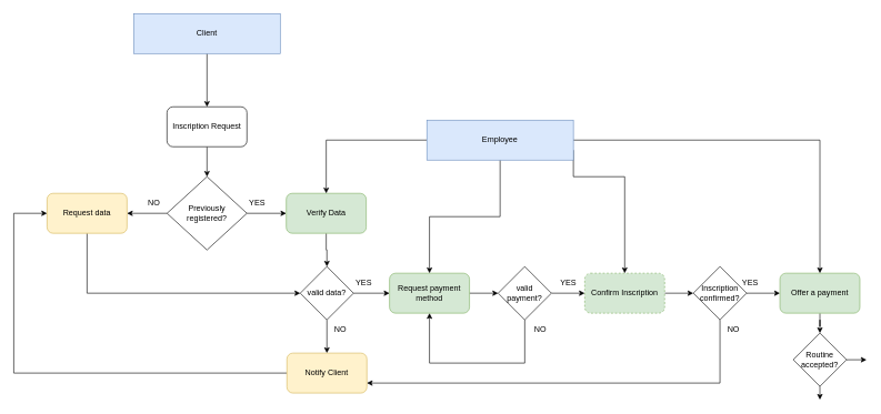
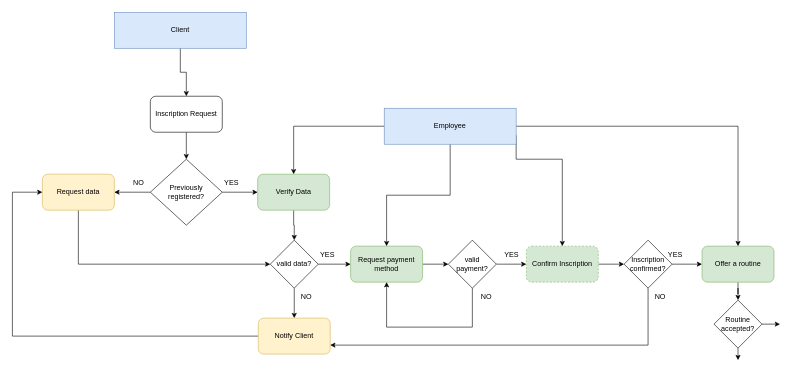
  <mxCell id="0" />
  <mxCell id="1" parent="0" />
  <mxCell id="2" style="edgeStyle=orthogonalEdgeStyle;rounded=0;orthogonalLoop=1;jettySize=auto;html=1;entryX=0.5;entryY=0;entryDx=0;entryDy=0;" edge="1" parent="1" source="3" target="5"><mxGeometry relative="1" as="geometry" /></mxCell>
- <mxCell id="3" value="Client" style="rounded=0;whiteSpace=wrap;html=1;fillColor=#dae8fc;strokeColor=#6c8ebf;" vertex="1" parent="1"><mxGeometry x="200" y="20" width="220" height="60" as="geometry" /></mxCell>
+ <mxCell id="3" value="Client" style="rounded=0;whiteSpace=wrap;html=1;fillColor=#dae8fc;strokeColor=#6c8ebf;" vertex="1" parent="1"><mxGeometry x="190" y="20" width="220" height="60" as="geometry" /></mxCell>
  <mxCell id="4" style="edgeStyle=orthogonalEdgeStyle;rounded=0;orthogonalLoop=1;jettySize=auto;html=1;entryX=0.5;entryY=0;entryDx=0;entryDy=0;" edge="1" parent="1" source="5" target="8"><mxGeometry relative="1" as="geometry" /></mxCell>
  <mxCell id="5" value="Inscription Request" style="rounded=1;whiteSpace=wrap;html=1;" vertex="1" parent="1"><mxGeometry x="250" width="120" height="60" as="geometry" y="160" /></mxCell>
  <mxCell id="6" style="edgeStyle=orthogonalEdgeStyle;rounded=0;orthogonalLoop=1;jettySize=auto;html=1;entryX=0;entryY=0.5;entryDx=0;entryDy=0;" edge="1" parent="1" source="8" target="12"><mxGeometry relative="1" as="geometry"><mxPoint x="430" y="320" as="targetPoint" /></mxGeometry></mxCell>
  <mxCell id="7" style="edgeStyle=orthogonalEdgeStyle;rounded=0;orthogonalLoop=1;jettySize=auto;html=1;entryX=1;entryY=0.5;entryDx=0;entryDy=0;" edge="1" parent="1" source="8" target="30"><mxGeometry relative="1" as="geometry"><mxPoint x="190" y="320" as="targetPoint" /></mxGeometry></mxCell>
  <mxCell id="8" value="Previously registered?" style="rhombus;whiteSpace=wrap;html=1;" vertex="1" parent="1"><mxGeometry x="250" y="265" width="120" height="110" as="geometry" /></mxCell>
  <mxCell id="9" value="YES" style="text;html=1;align=center;verticalAlign=middle;resizable=0;points=[];autosize=1;strokeColor=none;fillColor=none;" vertex="1" parent="1"><mxGeometry x="360" y="290" width="50" height="30" as="geometry" /></mxCell>
  <mxCell id="10" value="NO" style="text;html=1;align=center;verticalAlign=middle;resizable=0;points=[];autosize=1;strokeColor=none;fillColor=none;" vertex="1" parent="1"><mxGeometry x="210" y="290" width="40" height="30" as="geometry" /></mxCell>
  <mxCell id="11" style="edgeStyle=orthogonalEdgeStyle;rounded=0;orthogonalLoop=1;jettySize=auto;html=1;entryX=0.5;entryY=0;entryDx=0;entryDy=0;" edge="1" parent="1" source="12" target="15"><mxGeometry relative="1" as="geometry" /></mxCell>
  <mxCell id="12" value="Verify Data" style="rounded=1;whiteSpace=wrap;html=1;fillColor=#d5e8d4;strokeColor=#82b366;" vertex="1" parent="1"><mxGeometry x="429" y="290" width="120" height="60" as="geometry" /></mxCell>
  <mxCell id="13" style="edgeStyle=orthogonalEdgeStyle;rounded=0;orthogonalLoop=1;jettySize=auto;html=1;entryX=0;entryY=0.5;entryDx=0;entryDy=0;" edge="1" parent="1" source="15" target="17"><mxGeometry relative="1" as="geometry"><mxPoint x="610" y="440" as="targetPoint" /></mxGeometry></mxCell>
  <mxCell id="14" style="edgeStyle=orthogonalEdgeStyle;rounded=0;orthogonalLoop=1;jettySize=auto;html=1;entryX=0.5;entryY=0;entryDx=0;entryDy=0;" edge="1" parent="1" source="15" target="21"><mxGeometry relative="1" as="geometry"><mxPoint x="490" y="530" as="targetPoint" /></mxGeometry></mxCell>
  <mxCell id="15" value="valid data?" style="rhombus;whiteSpace=wrap;html=1;" vertex="1" parent="1"><mxGeometry x="450" y="400" width="80" height="80" as="geometry" /></mxCell>
  <mxCell id="16" style="edgeStyle=orthogonalEdgeStyle;rounded=0;orthogonalLoop=1;jettySize=auto;html=1;entryX=0;entryY=0.5;entryDx=0;entryDy=0;" edge="1" parent="1" source="17" target="24"><mxGeometry relative="1" as="geometry" /></mxCell>
  <mxCell id="17" value="Request payment method" style="rounded=1;whiteSpace=wrap;html=1;fillColor=#d5e8d4;strokeColor=#82b366;" vertex="1" parent="1"><mxGeometry x="584" y="410" width="120" height="60" as="geometry" /></mxCell>
  <mxCell id="18" value="YES" style="text;html=1;align=center;verticalAlign=middle;resizable=0;points=[];autosize=1;strokeColor=none;fillColor=none;" vertex="1" parent="1"><mxGeometry x="520" y="410" width="50" height="30" as="geometry" /></mxCell>
  <mxCell id="19" value="NO" style="text;html=1;align=center;verticalAlign=middle;resizable=0;points=[];autosize=1;strokeColor=none;fillColor=none;" vertex="1" parent="1"><mxGeometry x="490" y="480" width="40" height="30" as="geometry" /></mxCell>
  <mxCell id="20" style="edgeStyle=orthogonalEdgeStyle;rounded=0;orthogonalLoop=1;jettySize=auto;html=1;entryX=0;entryY=0.5;entryDx=0;entryDy=0;" edge="1" parent="1" source="21" target="30"><mxGeometry relative="1" as="geometry"><Array as="points"><mxPoint x="20" y="560" /><mxPoint x="20" y="320" /></Array></mxGeometry></mxCell>
  <mxCell id="21" value="Notify Client" style="rounded=1;whiteSpace=wrap;html=1;fillColor=#fff2cc;strokeColor=#d6b656;" vertex="1" parent="1"><mxGeometry x="430" y="530" width="120" height="60" as="geometry" /></mxCell>
  <mxCell id="22" style="edgeStyle=orthogonalEdgeStyle;rounded=0;orthogonalLoop=1;jettySize=auto;html=1;entryX=0;entryY=0.5;entryDx=0;entryDy=0;" edge="1" parent="1" source="24" target="28"><mxGeometry relative="1" as="geometry"><mxPoint x="880" y="440" as="targetPoint" /></mxGeometry></mxCell>
  <mxCell id="23" style="edgeStyle=orthogonalEdgeStyle;rounded=0;orthogonalLoop=1;jettySize=auto;html=1;entryX=0.5;entryY=1;entryDx=0;entryDy=0;exitX=0.5;exitY=1;exitDx=0;exitDy=0;" edge="1" parent="1" source="24" target="17"><mxGeometry relative="1" as="geometry"><Array as="points"><mxPoint x="787" y="545" /><mxPoint x="644" y="545" /></Array></mxGeometry></mxCell>
  <mxCell id="24" value="valid&lt;br&gt;payment?" style="rhombus;whiteSpace=wrap;html=1;" vertex="1" parent="1"><mxGeometry x="747" y="400" width="80" height="80" as="geometry" /></mxCell>
  <mxCell id="25" value="YES" style="text;html=1;align=center;verticalAlign=middle;resizable=0;points=[];autosize=1;strokeColor=none;fillColor=none;" vertex="1" parent="1"><mxGeometry x="827" y="410" width="50" height="30" as="geometry" /></mxCell>
  <mxCell id="26" value="NO" style="text;html=1;align=center;verticalAlign=middle;resizable=0;points=[];autosize=1;strokeColor=none;fillColor=none;" vertex="1" parent="1"><mxGeometry x="790" y="480" width="40" height="30" as="geometry" /></mxCell>
  <mxCell id="27" style="edgeStyle=orthogonalEdgeStyle;rounded=0;orthogonalLoop=1;jettySize=auto;html=1;entryX=0;entryY=0.5;entryDx=0;entryDy=0;" edge="1" parent="1" source="28" target="33"><mxGeometry relative="1" as="geometry" /></mxCell>
  <mxCell id="28" value="Confirm Inscription" style="rounded=1;whiteSpace=wrap;html=1;fillColor=#d5e8d4;strokeColor=#82b366;dashed=1;" vertex="1" parent="1"><mxGeometry x="877" y="410" width="120" height="60" as="geometry" /></mxCell>
  <mxCell id="29" style="edgeStyle=orthogonalEdgeStyle;rounded=0;orthogonalLoop=1;jettySize=auto;html=1;entryX=0;entryY=0.5;entryDx=0;entryDy=0;" edge="1" parent="1" target="15"><mxGeometry relative="1" as="geometry"><mxPoint x="130" y="350" as="sourcePoint" /><Array as="points"><mxPoint x="130" y="440" /></Array></mxGeometry></mxCell>
  <mxCell id="30" value="Request data" style="rounded=1;whiteSpace=wrap;html=1;fillColor=#fff2cc;strokeColor=#d6b656;" vertex="1" parent="1"><mxGeometry x="70" y="290" width="120" height="60" as="geometry" /></mxCell>
  <mxCell id="31" style="edgeStyle=orthogonalEdgeStyle;rounded=0;orthogonalLoop=1;jettySize=auto;html=1;entryX=1;entryY=0.75;entryDx=0;entryDy=0;" edge="1" parent="1" source="33" target="21"><mxGeometry relative="1" as="geometry"><Array as="points"><mxPoint x="1080" y="575" /></Array></mxGeometry></mxCell>
  <mxCell id="32" style="edgeStyle=orthogonalEdgeStyle;rounded=0;orthogonalLoop=1;jettySize=auto;html=1;entryX=0;entryY=0.5;entryDx=0;entryDy=0;" edge="1" parent="1" source="33" target="37"><mxGeometry relative="1" as="geometry"><mxPoint x="1180" y="440" as="targetPoint" /></mxGeometry></mxCell>
  <mxCell id="33" value="Inscription confirmed?" style="rhombus;whiteSpace=wrap;html=1;" vertex="1" parent="1"><mxGeometry x="1040" y="400" width="80" height="80" as="geometry" /></mxCell>
  <mxCell id="34" value="YES" style="text;html=1;align=center;verticalAlign=middle;resizable=0;points=[];autosize=1;strokeColor=none;fillColor=none;" vertex="1" parent="1"><mxGeometry x="1100" y="410" width="50" height="30" as="geometry" /></mxCell>
  <mxCell id="35" value="NO" style="text;html=1;align=center;verticalAlign=middle;resizable=0;points=[];autosize=1;strokeColor=none;fillColor=none;" vertex="1" parent="1"><mxGeometry x="1080" y="480" width="40" height="30" as="geometry" /></mxCell>
  <mxCell id="36" style="edgeStyle=orthogonalEdgeStyle;rounded=0;orthogonalLoop=1;jettySize=auto;html=1;entryX=0.5;entryY=0;entryDx=0;entryDy=0;" edge="1" parent="1" source="37" target="45"><mxGeometry relative="1" as="geometry" /></mxCell>
- <mxCell id="37" value="Offer a payment" style="rounded=1;whiteSpace=wrap;html=1;fillColor=#d5e8d4;strokeColor=#82b366;" vertex="1" parent="1"><mxGeometry x="1170" y="410" width="120" height="60" as="geometry" /></mxCell>
+ <mxCell id="37" value="Offer a routine" style="rounded=1;whiteSpace=wrap;html=1;fillColor=#d5e8d4;strokeColor=#82b366;" vertex="1" parent="1"><mxGeometry x="1170" y="410" width="120" height="60" as="geometry" /></mxCell>
  <mxCell id="38" style="edgeStyle=orthogonalEdgeStyle;rounded=0;orthogonalLoop=1;jettySize=auto;html=1;entryX=0.5;entryY=0;entryDx=0;entryDy=0;" edge="1" parent="1" source="42" target="12"><mxGeometry relative="1" as="geometry" /></mxCell>
  <mxCell id="39" style="edgeStyle=orthogonalEdgeStyle;rounded=0;orthogonalLoop=1;jettySize=auto;html=1;entryX=0.5;entryY=0;entryDx=0;entryDy=0;exitX=1;exitY=0.75;exitDx=0;exitDy=0;" edge="1" parent="1" source="42" target="28"><mxGeometry relative="1" as="geometry"><Array as="points"><mxPoint x="937" y="265" /></Array></mxGeometry></mxCell>
  <mxCell id="40" style="edgeStyle=orthogonalEdgeStyle;rounded=0;orthogonalLoop=1;jettySize=auto;html=1;entryX=0.5;entryY=0;entryDx=0;entryDy=0;" edge="1" parent="1" source="42" target="17"><mxGeometry relative="1" as="geometry" /></mxCell>
  <mxCell id="41" style="edgeStyle=orthogonalEdgeStyle;rounded=0;orthogonalLoop=1;jettySize=auto;html=1;entryX=0.5;entryY=0;entryDx=0;entryDy=0;" edge="1" parent="1" source="42" target="37"><mxGeometry relative="1" as="geometry" /></mxCell>
  <mxCell id="42" value="Employee" style="rounded=0;whiteSpace=wrap;html=1;fillColor=#dae8fc;strokeColor=#6c8ebf;" vertex="1" parent="1"><mxGeometry x="640" y="180" width="220" height="60" as="geometry" /></mxCell>
  <mxCell id="43" style="edgeStyle=orthogonalEdgeStyle;rounded=0;orthogonalLoop=1;jettySize=auto;html=1;" edge="1" parent="1" source="45"><mxGeometry relative="1" as="geometry"><mxPoint x="1300" y="540" as="targetPoint" /></mxGeometry></mxCell>
  <mxCell id="44" style="edgeStyle=orthogonalEdgeStyle;rounded=0;orthogonalLoop=1;jettySize=auto;html=1;" edge="1" parent="1" source="45"><mxGeometry relative="1" as="geometry"><mxPoint x="1230" y="600" as="targetPoint" /></mxGeometry></mxCell>
  <mxCell id="45" value="Routine accepted?" style="rhombus;whiteSpace=wrap;html=1;" vertex="1" parent="1"><mxGeometry x="1190" y="500" width="80" height="80" as="geometry" /></mxCell>
